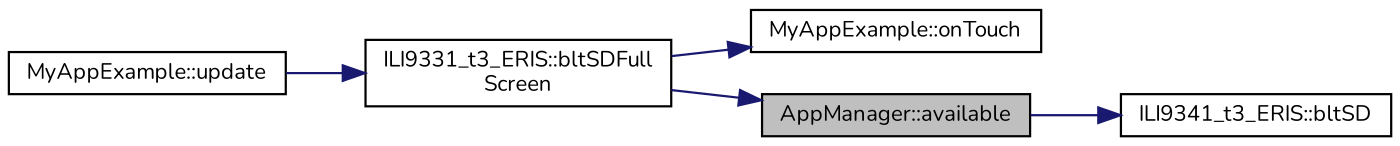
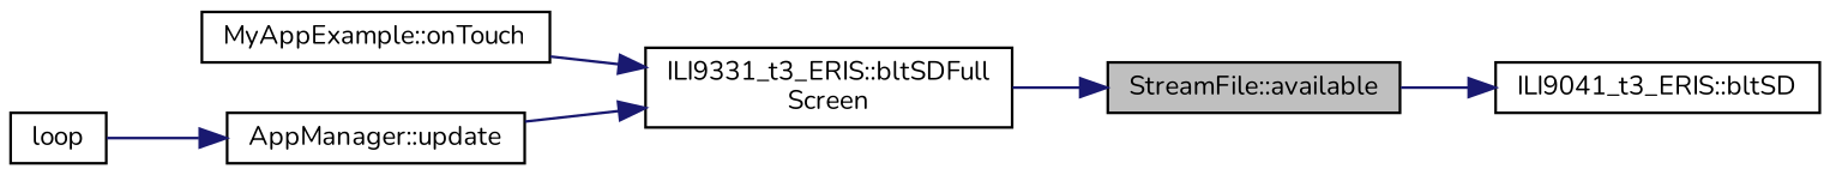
  digraph {
    fontname=Nunito
    rankdir=RL
    node [color=black fillcolor=white fontname=Nunito fontsize=10 shape=record style=filled]
    edge [color=midnightblue dir=back fontname=Nunito fontsize=10 labelfontname=Helvetica labelfontsize=10 style=solid]
-   n1 [fillcolor=grey75 fontcolor=black height=0.2 label="AppManager::available" width=0.4]
+   n1 [fillcolor=grey75 fontcolor=black height=0.2 label="StreamFile::available" width=0.4]
    n2 [height=0.2 label="ILI9331_t3_ERIS::bltSDFull\lScreen" width=0.4]
-   n3 [height=0.2 label="ILI9341_t3_ERIS::bltSD" width=0.4]
+   n3 [height=0.2 label="ILI9041_t3_ERIS::bltSD" width=0.4]
    n4 [height=0.2 label="MyAppExample::onTouch" width=0.4]
-   n5 [height=0.2 label="MyAppExample::update" width=0.4]
+   n5 [height=0.2 label="AppManager::update" width=0.4]
+   n6 [height=0.2 label=loop width=0.4]
    n1 -> n2
-   n4 -> n2
+   n2 -> n4
    n2 -> n5
    n3 -> n1
+   n5 -> n6
  }
